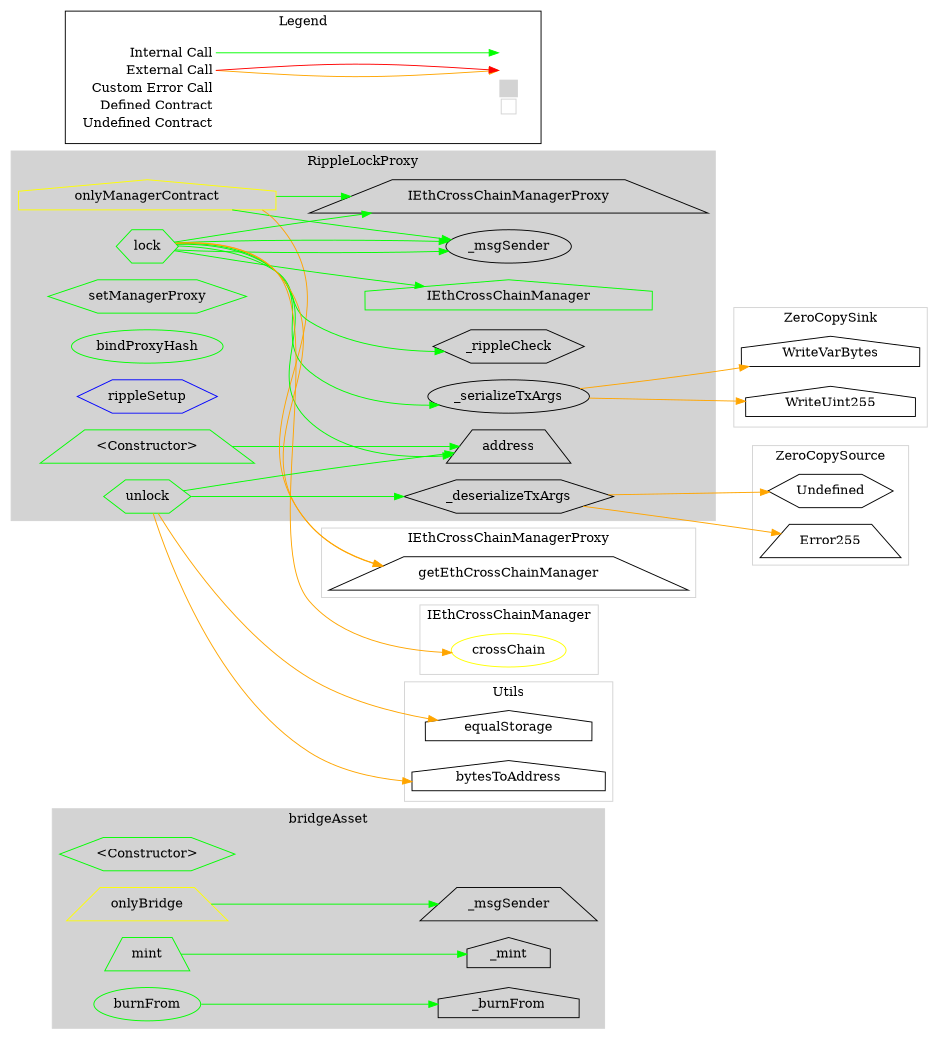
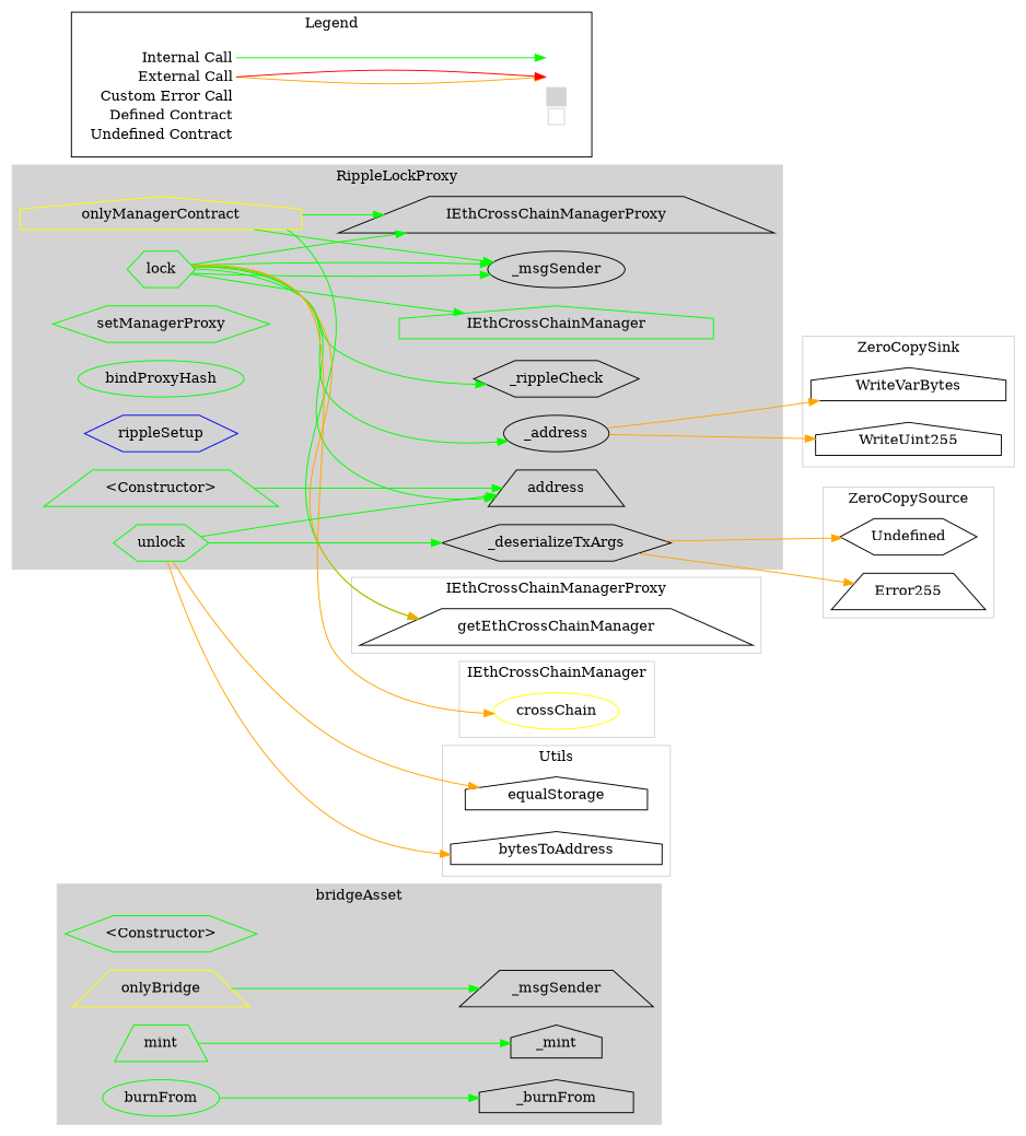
  digraph {
    compound=true
    rankdir=LR
    node [shape=hexagon]
    edge [color=green]
    n1 [color=green label="<Constructor>"]
    n2 [color=yellow label=onlyBridge shape=trapezium]
    n3 [color=green label=mint shape=trapezium]
    n4 [color=green label=burnFrom shape=ellipse]
    n5 [label=_msgSender shape=trapezium]
    n6 [label=_mint shape=house]
    n7 [label=_burnFrom shape=house]
    n8 [color=green label="<Constructor>" shape=trapezium]
    n9 [color=yellow label=onlyManagerContract shape=house]
    n10 [color=green label=setManagerProxy]
    n11 [color=green label=bindProxyHash shape=ellipse]
    n12 [color=blue label=rippleSetup]
    n13 [color=green label=lock]
    n14 [color=green label=unlock]
    n15 [label=_rippleCheck]
-   n16 [label=_serializeTxArgs shape=ellipse]
+   n16 [label=_address shape=ellipse]
    n17 [label=_deserializeTxArgs]
    n18 [label=address shape=trapezium]
    n19 [label=IEthCrossChainManagerProxy shape=trapezium]
    n20 [label=_msgSender shape=ellipse]
    n21 [color=green label=IEthCrossChainManager shape=house]
    n22 [label=getEthCrossChainManager shape=trapezium]
    n23 [color=yellow label=crossChain shape=ellipse]
    n24 [label=equalStorage shape=house]
    n25 [label=bytesToAddress shape=house]
    n26 [label=<<table border="0" cellpadding="2" cellspacing="0" cellborder="0">   <tr><td align="right" port="i1">Internal Call</td></tr>   <tr><td align="right" port="i2">External Call</td></tr>   <tr><td align="right" port="i2">Custom Error Call</td></tr>   <tr><td align="right" port="i3">Defined Contract</td></tr>   <tr><td align="right" port="i4">Undefined Contract</td></tr>   </table>> shape=plaintext]
    n27 [label=<<table border="0" cellpadding="2" cellspacing="0" cellborder="0">   <tr><td port="i1">&nbsp;&nbsp;&nbsp;</td></tr>   <tr><td port="i2">&nbsp;&nbsp;&nbsp;</td></tr>   <tr><td port="i3" bgcolor="lightgray">&nbsp;&nbsp;&nbsp;</td></tr>   <tr><td port="i4">     <table border="1" cellborder="0" cellspacing="0" cellpadding="7" color="lightgray">       <tr>        <td></td>       </tr>      </table>   </td></tr>   </table>> shape=plaintext]
    n28 [label=WriteVarBytes shape=house]
    n29 [label=WriteUint255 shape=house]
    n30 [label=Undefined]
    n31 [label=Error255 shape=trapezium]
    subgraph cluster_1 {
      bgcolor=lightgray
      color=lightgray
      label=bridgeAsset
      style=filled
      n1
      n2
      n3
      n4
      n5
      n6
      n7
    }
    subgraph cluster_2 {
      bgcolor=lightgray
      color=lightgray
      label=RippleLockProxy
      style=filled
      n8
      n9
      n10
      n11
      n12
      n13
      n14
      n15
      n16
      n17
      n18
      n19
      n20
      n21
    }
    subgraph cluster_3 {
      color=lightgray
      label=IEthCrossChainManagerProxy
      n22
    }
    subgraph cluster_4 {
      color=lightgray
      label=IEthCrossChainManager
      n23
    }
    subgraph cluster_5 {
      color=lightgray
      label=Utils
      n24
      n25
    }
    subgraph cluster_6 {
      label=Legend
      n26
      n27
    }
    subgraph cluster_7 {
      color=lightgray
      label=ZeroCopySink
      n28
      n29
    }
    subgraph cluster_8 {
      color=lightgray
      label=ZeroCopySource
      n30
      n31
    }
    n2 -> n5
    n3 -> n6
    n4 -> n7
    n8 -> n18
    n9 -> n19
    n9 -> n20
-   n9 -> n22 [color=orange]
+   n9 -> n22
    n13 -> n15
    n13 -> n16
    n13 -> n18
    n13 -> n19
    n13 -> n20
    n13 -> n20
    n13 -> n21
    n13 -> n22 [color=orange]
    n13 -> n23 [color=orange]
    n14 -> n17
    n14 -> n18
    n14 -> n24 [color=orange]
    n14 -> n25 [color=orange]
    n16 -> n28 [color=orange]
    n16 -> n29 [color=orange]
    n17 -> n30 [color=orange]
    n17 -> n31 [color=orange]
    n26 -> n27 [headport="i1:w" tailport="i1:e"]
    n26 -> n27 [color=orange headport="i2:w" tailport="i2:e"]
    n26 -> n27 [color=red headport="i2:w" tailport="i2:e"]
  }
